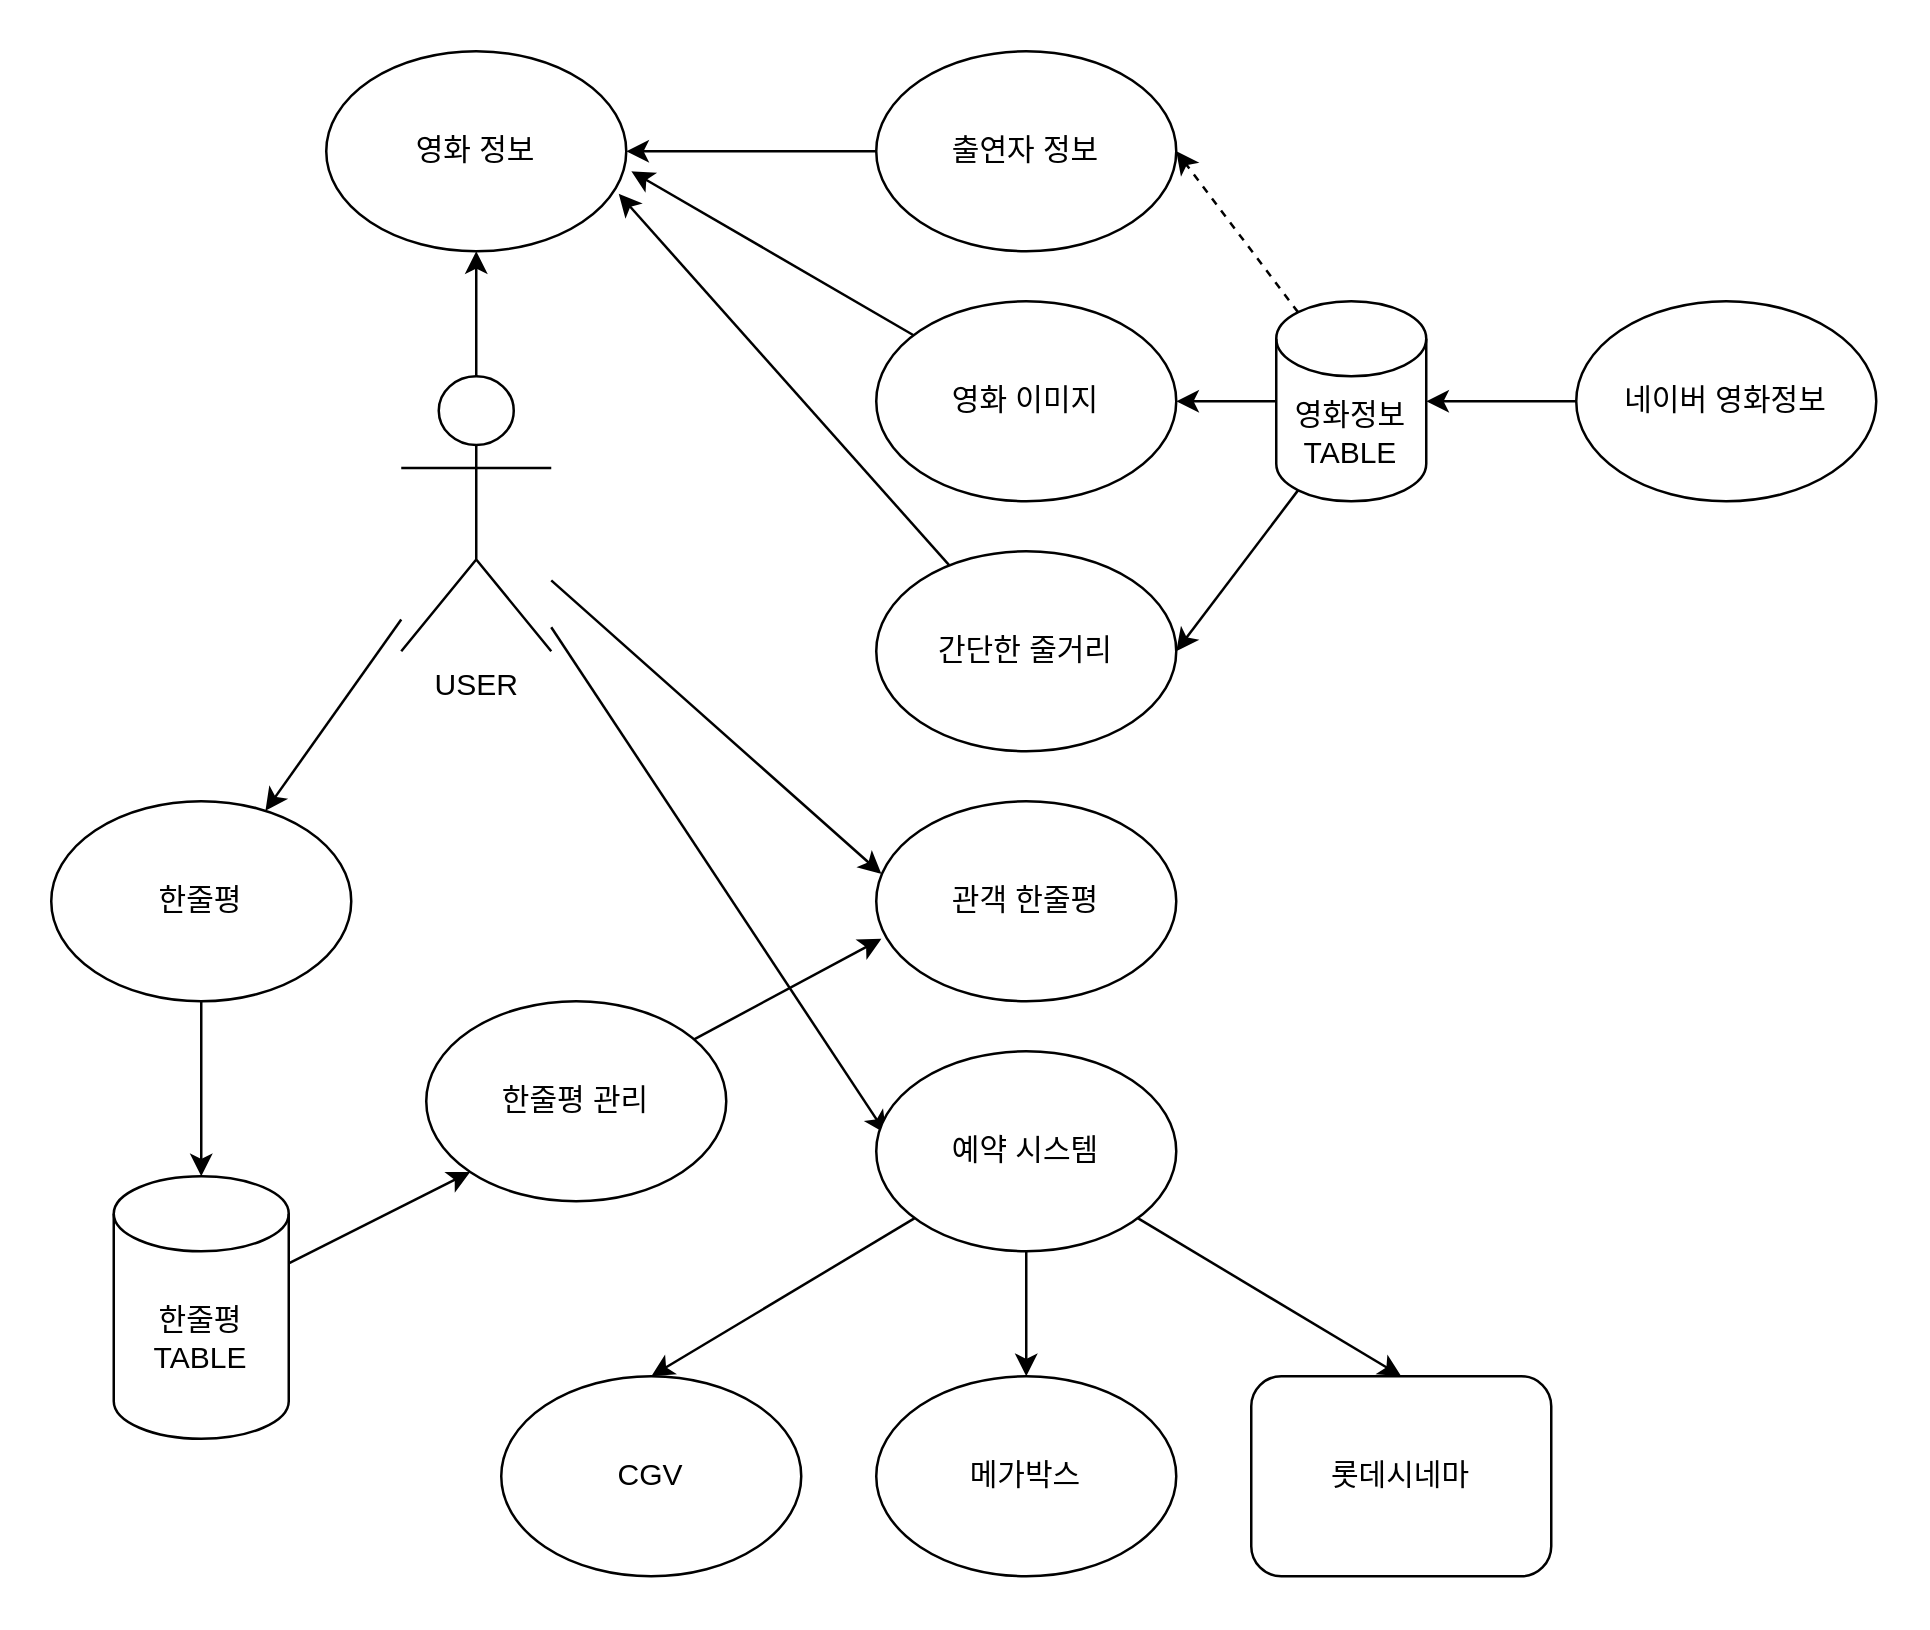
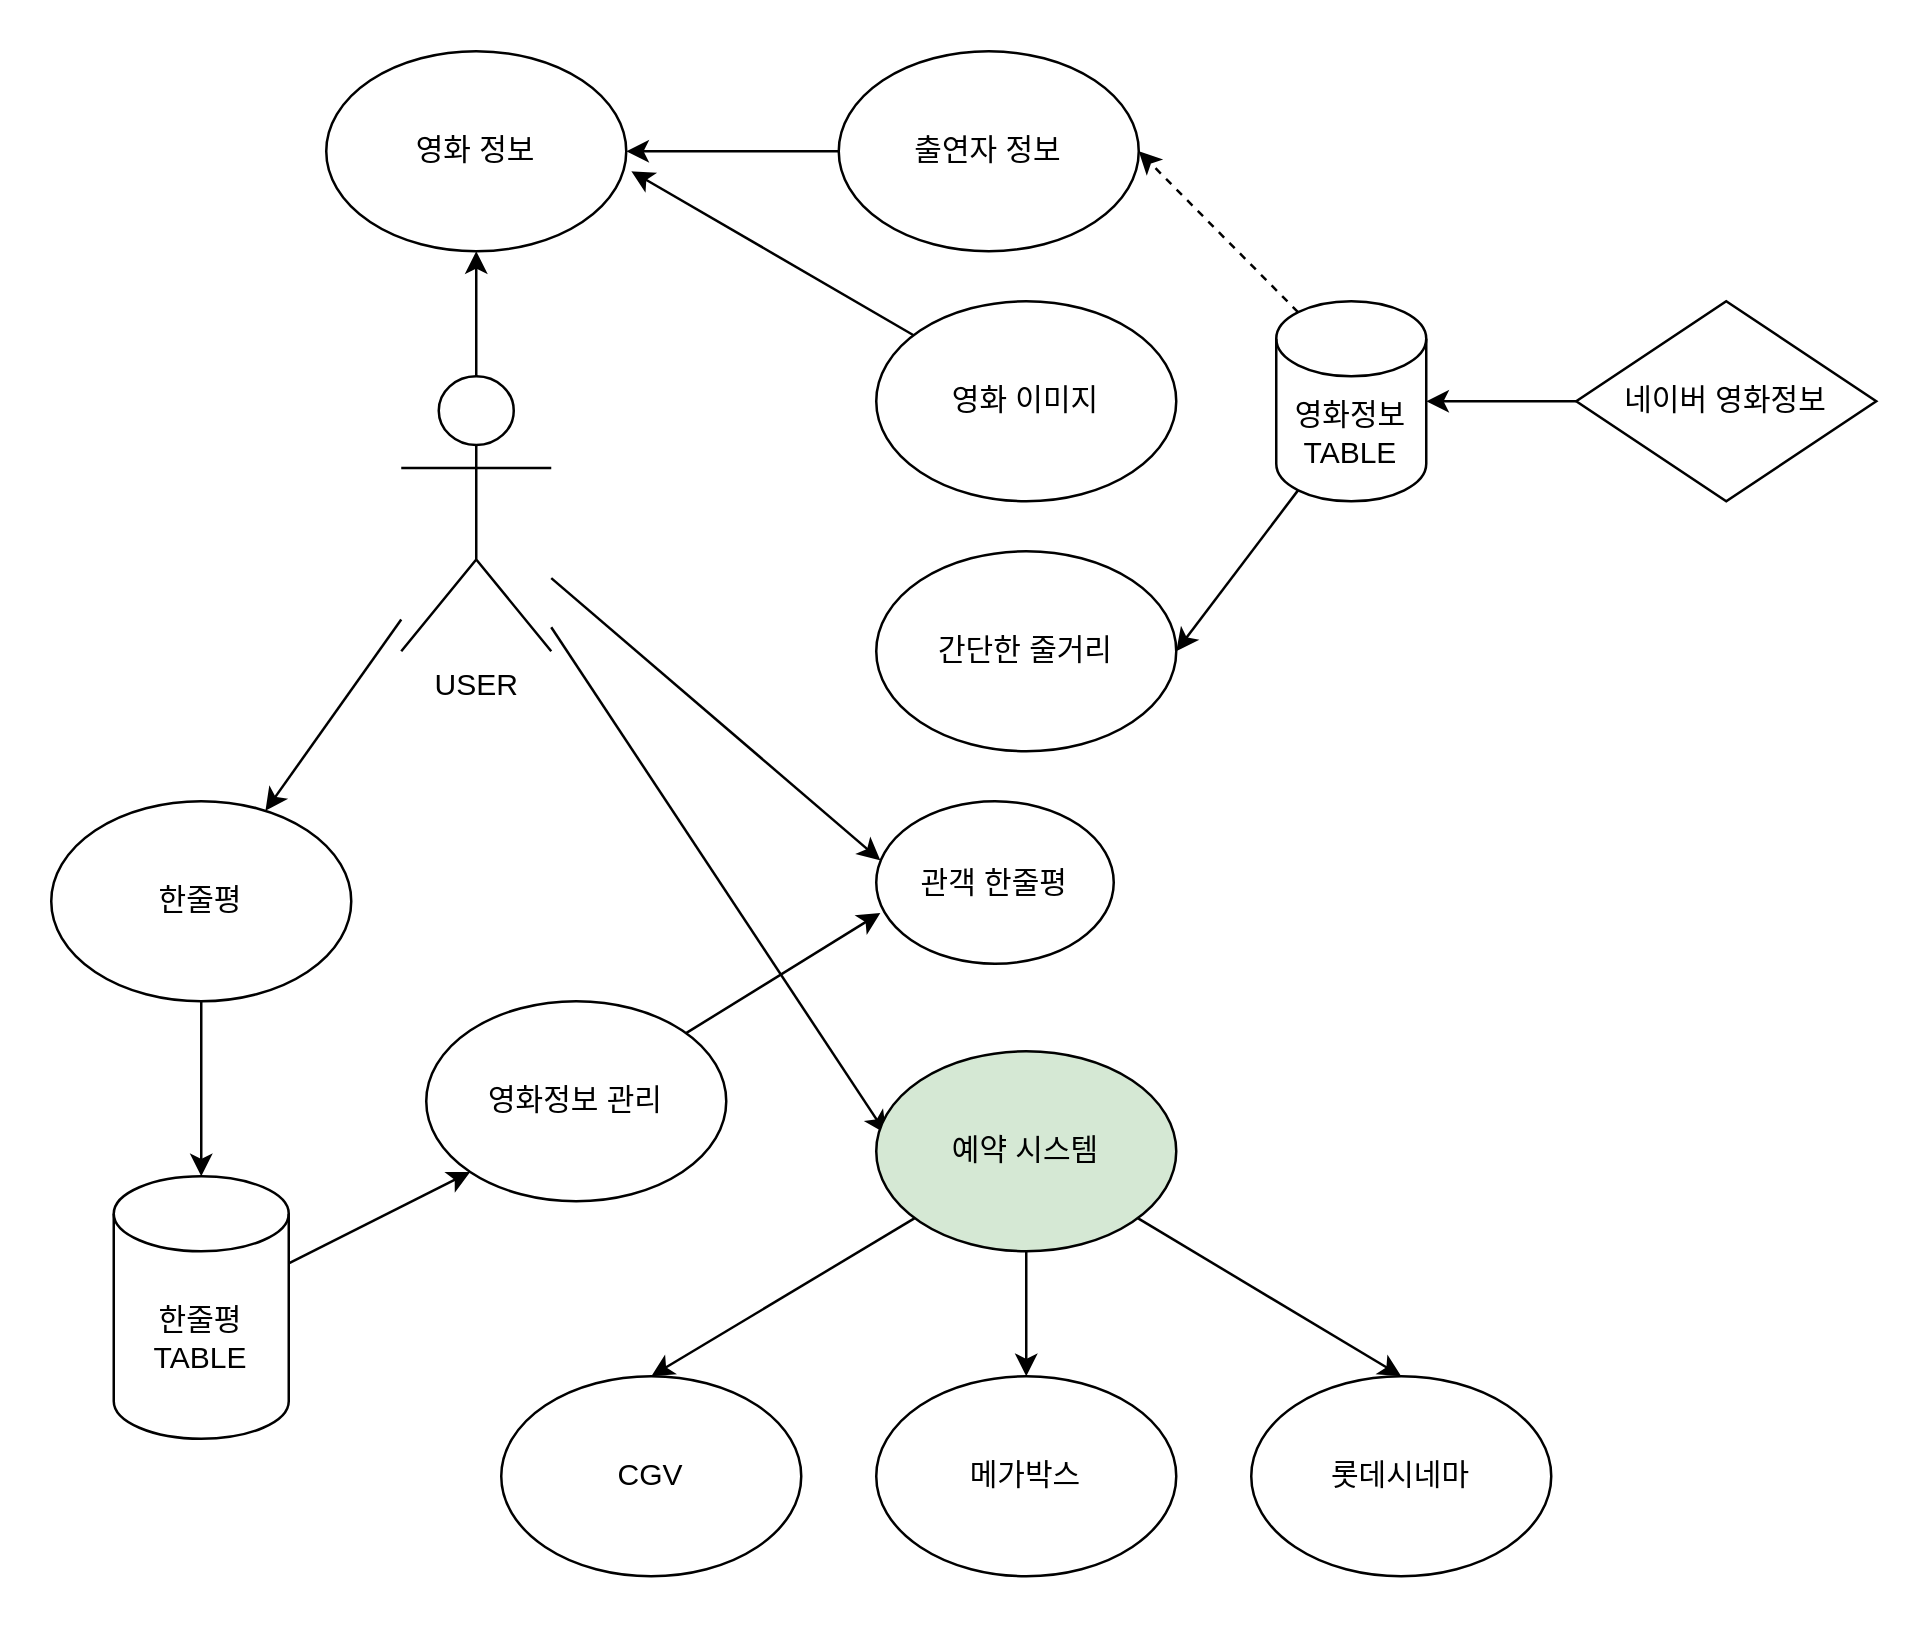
  <mxCell id="0" />
  <mxCell id="1" parent="0" />
  <mxCell id="2" style="rounded=0;orthogonalLoop=1;jettySize=auto;html=1;entryX=0.017;entryY=0.363;entryDx=0;entryDy=0;entryPerimeter=0;" edge="1" parent="1" source="6" target="13"><mxGeometry relative="1" as="geometry"><mxPoint x="360" y="350" as="targetPoint" /></mxGeometry></mxCell>
  <mxCell id="3" style="rounded=0;orthogonalLoop=1;jettySize=auto;html=1;entryX=0.033;entryY=0.413;entryDx=0;entryDy=0;entryPerimeter=0;" edge="1" parent="1" source="6" target="17"><mxGeometry relative="1" as="geometry" /></mxCell>
  <mxCell id="4" style="rounded=0;orthogonalLoop=1;jettySize=auto;html=1;" edge="1" parent="1" source="6" target="23"><mxGeometry relative="1" as="geometry" /></mxCell>
  <mxCell id="5" style="edgeStyle=orthogonalEdgeStyle;rounded=0;orthogonalLoop=1;jettySize=auto;html=1;entryX=0.5;entryY=1;entryDx=0;entryDy=0;" edge="1" parent="1" source="6" target="33"><mxGeometry relative="1" as="geometry" /></mxCell>
  <mxCell id="6" value="USER" style="shape=umlActor;verticalLabelPosition=bottom;verticalAlign=top;html=1;outlineConnect=0;" vertex="1" parent="1"><mxGeometry x="160" y="150" width="60" height="110" as="geometry" /></mxCell>
  <mxCell id="7" style="rounded=0;orthogonalLoop=1;jettySize=auto;html=1;entryX=1;entryY=0.5;entryDx=0;entryDy=0;" edge="1" parent="1" source="8" target="33"><mxGeometry relative="1" as="geometry" /></mxCell>
- <mxCell id="8" value="출연자 정보" style="ellipse;whiteSpace=wrap;html=1;" vertex="1" parent="1"><mxGeometry x="350" y="20" width="120" height="80" as="geometry" /></mxCell>
+ <mxCell id="8" value="출연자 정보" style="ellipse;whiteSpace=wrap;html=1;" vertex="1" parent="1"><mxGeometry x="335" y="20" width="120" height="80" as="geometry" /></mxCell>
  <mxCell id="9" style="rounded=0;orthogonalLoop=1;jettySize=auto;html=1;entryX=1.017;entryY=0.6;entryDx=0;entryDy=0;entryPerimeter=0;" edge="1" parent="1" source="10" target="33"><mxGeometry relative="1" as="geometry" /></mxCell>
  <mxCell id="10" value="영화 이미지" style="ellipse;whiteSpace=wrap;html=1;" vertex="1" parent="1"><mxGeometry x="350" y="120" width="120" height="80" as="geometry" /></mxCell>
- <mxCell id="11" style="rounded=0;orthogonalLoop=1;jettySize=auto;html=1;entryX=0.975;entryY=0.713;entryDx=0;entryDy=0;entryPerimeter=0;" edge="1" parent="1" source="12" target="33"><mxGeometry relative="1" as="geometry" /></mxCell>
  <mxCell id="12" value="간단한 줄거리" style="ellipse;whiteSpace=wrap;html=1;" vertex="1" parent="1"><mxGeometry x="350" y="220" width="120" height="80" as="geometry" /></mxCell>
- <mxCell id="13" value="관객 한줄평" style="ellipse;whiteSpace=wrap;html=1;" vertex="1" parent="1"><mxGeometry x="350" y="320" width="120" height="80" as="geometry" /></mxCell>
+ <mxCell id="13" value="관객 한줄평" style="ellipse;whiteSpace=wrap;html=1;" vertex="1" parent="1"><mxGeometry x="350" y="320" width="95" height="65" as="geometry" /></mxCell>
  <mxCell id="14" style="rounded=0;orthogonalLoop=1;jettySize=auto;html=1;entryX=0.5;entryY=0;entryDx=0;entryDy=0;" edge="1" parent="1" source="17" target="18"><mxGeometry relative="1" as="geometry" /></mxCell>
  <mxCell id="15" style="edgeStyle=orthogonalEdgeStyle;rounded=0;orthogonalLoop=1;jettySize=auto;html=1;entryX=0.5;entryY=0;entryDx=0;entryDy=0;" edge="1" parent="1" source="17" target="19"><mxGeometry relative="1" as="geometry" /></mxCell>
  <mxCell id="16" style="rounded=0;orthogonalLoop=1;jettySize=auto;html=1;entryX=0.5;entryY=0;entryDx=0;entryDy=0;" edge="1" parent="1" source="17" target="20"><mxGeometry relative="1" as="geometry" /></mxCell>
- <mxCell id="17" value="예약 시스템" style="ellipse;whiteSpace=wrap;html=1;" vertex="1" parent="1"><mxGeometry x="350" y="420" width="120" height="80" as="geometry" /></mxCell>
+ <mxCell id="17" value="예약 시스템" style="ellipse;whiteSpace=wrap;html=1;fillColor=#d5e8d4;" vertex="1" parent="1"><mxGeometry x="350" y="420" width="120" height="80" as="geometry" /></mxCell>
  <mxCell id="18" value="CGV" style="ellipse;whiteSpace=wrap;html=1;" vertex="1" parent="1"><mxGeometry x="200" y="550" width="120" height="80" as="geometry" /></mxCell>
  <mxCell id="19" value="메가박스" style="ellipse;whiteSpace=wrap;html=1;" vertex="1" parent="1"><mxGeometry x="350" y="550" width="120" height="80" as="geometry" /></mxCell>
- <mxCell id="20" value="롯데시네마" style="whiteSpace=wrap;html=1;rounded=1;" vertex="1" parent="1"><mxGeometry x="500" y="550" width="120" height="80" as="geometry" /></mxCell>
+ <mxCell id="20" value="롯데시네마" style="ellipse;whiteSpace=wrap;html=1;" vertex="1" parent="1"><mxGeometry x="500" y="550" width="120" height="80" as="geometry" /></mxCell>
  <mxCell id="21" style="rounded=0;orthogonalLoop=1;jettySize=auto;html=1;entryX=1;entryY=0.5;entryDx=0;entryDy=0;entryPerimeter=0;exitX=0;exitY=0.5;exitDx=0;exitDy=0;" edge="1" parent="1" source="22" target="32"><mxGeometry relative="1" as="geometry" /></mxCell>
- <mxCell id="22" value="네이버 영화정보" style="ellipse;whiteSpace=wrap;html=1;" vertex="1" parent="1"><mxGeometry x="630" y="120" width="120" height="80" as="geometry" /></mxCell>
+ <mxCell id="22" value="네이버 영화정보" style="rhombus;whiteSpace=wrap;html=1;" vertex="1" parent="1"><mxGeometry x="630" y="120" width="120" height="80" as="geometry" /></mxCell>
  <mxCell id="23" value="한줄평" style="ellipse;whiteSpace=wrap;html=1;" vertex="1" parent="1"><mxGeometry y="320" width="120" height="80" as="geometry" x="20" /></mxCell>
  <mxCell id="24" value="" style="rounded=0;orthogonalLoop=1;jettySize=auto;html=1;entryX=0.5;entryY=0;entryDx=0;entryDy=0;entryPerimeter=0;" edge="1" parent="1" source="23" target="26"><mxGeometry relative="1" as="geometry"><mxPoint x="140" y="360" as="sourcePoint" /><mxPoint x="350" y="360" as="targetPoint" /></mxGeometry></mxCell>
  <mxCell id="25" style="rounded=0;orthogonalLoop=1;jettySize=auto;html=1;entryX=0;entryY=1;entryDx=0;entryDy=0;" edge="1" parent="1" source="26" target="28"><mxGeometry relative="1" as="geometry" /></mxCell>
  <mxCell id="26" value="한줄평&lt;br&gt;TABLE" style="shape=cylinder3;whiteSpace=wrap;html=1;boundedLbl=1;backgroundOutline=1;size=15;" vertex="1" parent="1"><mxGeometry x="45" y="470" width="70" height="105" as="geometry" /></mxCell>
  <mxCell id="27" style="rounded=0;orthogonalLoop=1;jettySize=auto;html=1;entryX=0.017;entryY=0.688;entryDx=0;entryDy=0;entryPerimeter=0;" edge="1" parent="1" source="28" target="13"><mxGeometry relative="1" as="geometry" /></mxCell>
- <mxCell id="28" value="한줄평 관리" style="ellipse;whiteSpace=wrap;html=1;" vertex="1" parent="1"><mxGeometry x="170" y="400" width="120" height="80" as="geometry" /></mxCell>
+ <mxCell id="28" value="영화정보 관리" style="ellipse;whiteSpace=wrap;html=1;" vertex="1" parent="1"><mxGeometry x="170" y="400" width="120" height="80" as="geometry" /></mxCell>
  <mxCell id="29" style="rounded=0;orthogonalLoop=1;jettySize=auto;html=1;entryX=1;entryY=0.5;entryDx=0;entryDy=0;exitX=0.145;exitY=0;exitDx=0;exitDy=4.35;exitPerimeter=0;dashed=1;" edge="1" parent="1" source="32" target="8"><mxGeometry relative="1" as="geometry" /></mxCell>
- <mxCell id="30" style="rounded=0;orthogonalLoop=1;jettySize=auto;html=1;entryX=1;entryY=0.5;entryDx=0;entryDy=0;exitX=0;exitY=0.5;exitDx=0;exitDy=0;exitPerimeter=0;" edge="1" parent="1" source="32" target="10"><mxGeometry relative="1" as="geometry" /></mxCell>
  <mxCell id="31" style="rounded=0;orthogonalLoop=1;jettySize=auto;html=1;entryX=1;entryY=0.5;entryDx=0;entryDy=0;exitX=0.145;exitY=1;exitDx=0;exitDy=-4.35;exitPerimeter=0;" edge="1" parent="1" source="32" target="12"><mxGeometry relative="1" as="geometry" /></mxCell>
  <mxCell id="32" value="영화정보&lt;br&gt;TABLE" style="shape=cylinder3;whiteSpace=wrap;html=1;boundedLbl=1;backgroundOutline=1;size=15;" vertex="1" parent="1"><mxGeometry x="510" y="120" width="60" height="80" as="geometry" /></mxCell>
  <mxCell id="33" value="영화 정보" style="ellipse;whiteSpace=wrap;html=1;" vertex="1" parent="1"><mxGeometry x="130" y="20" width="120" height="80" as="geometry" /></mxCell>
